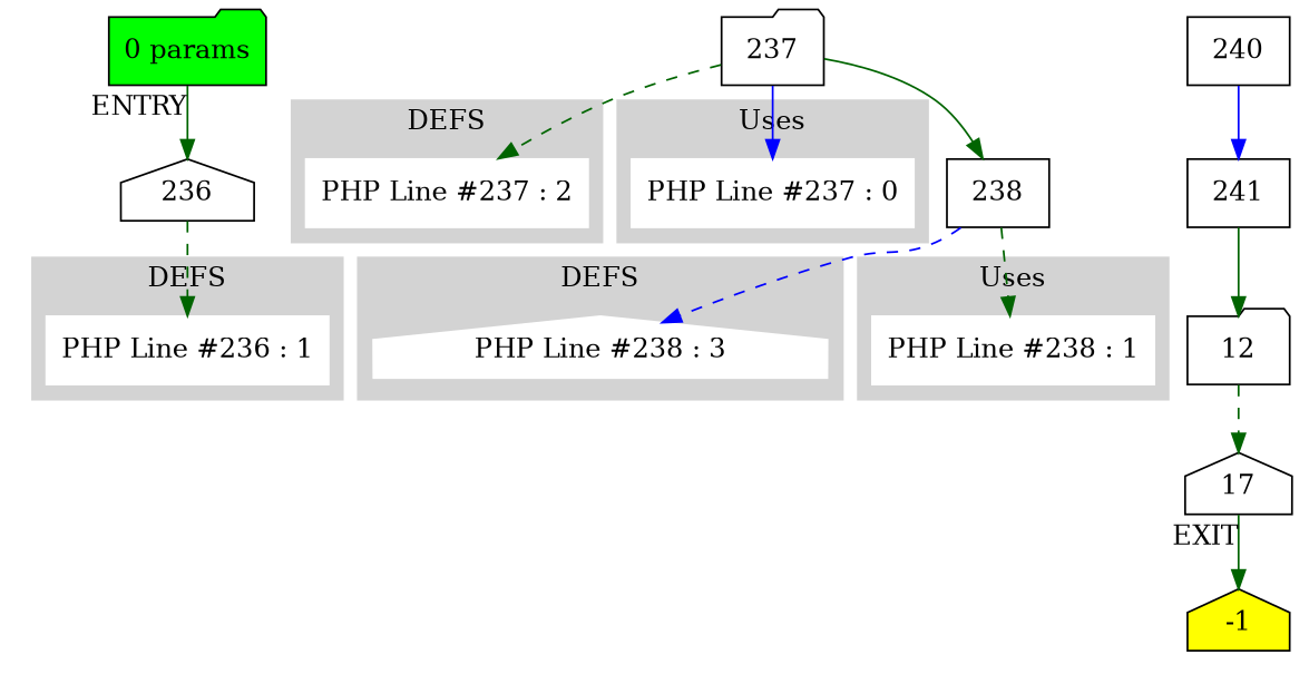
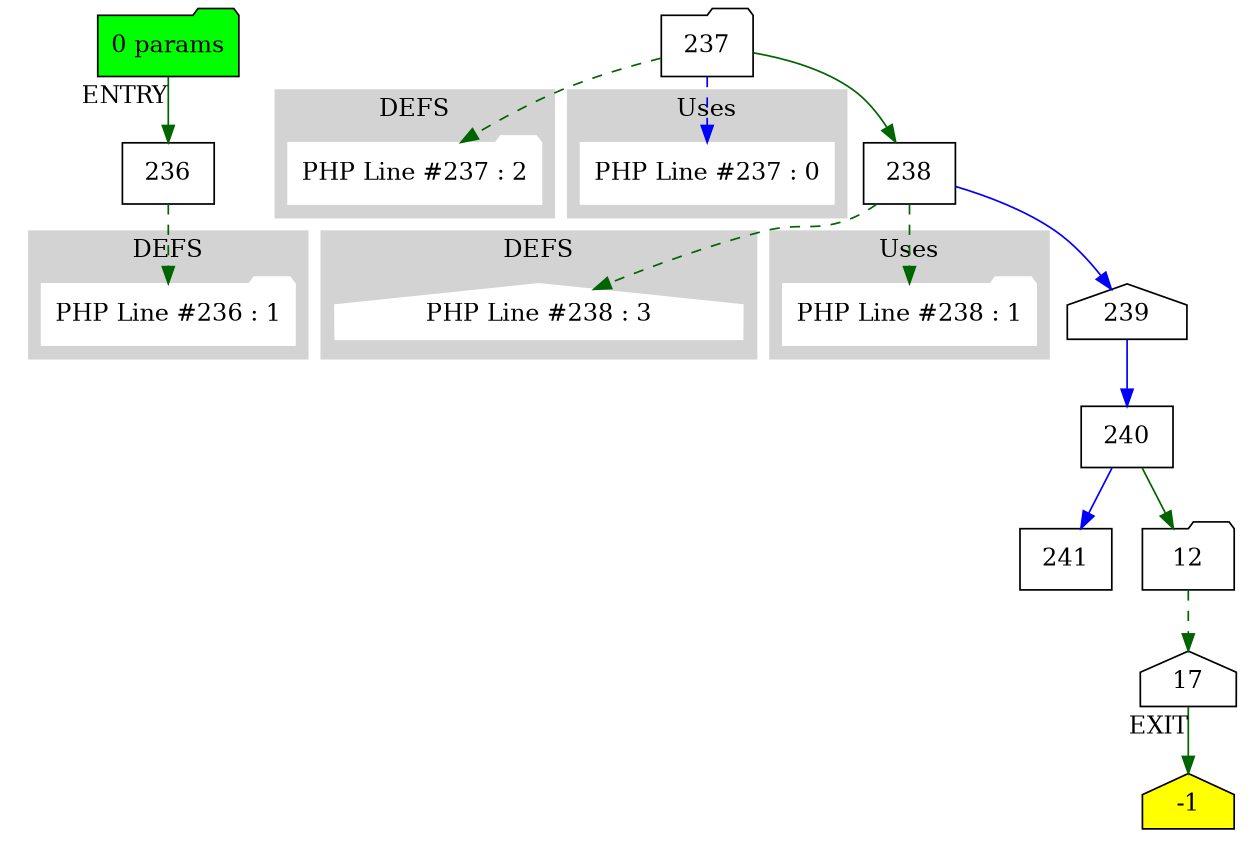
  digraph {
    node [shape=box]
    edge [color=darkgreen]
-   n1 [color=white label="PHP Line #236 : 1" style=filled]
+   n1 [color=white label="PHP Line #236 : 1" shape=folder style=filled]
    n2 [color=white label="PHP Line #238 : 3" shape=house style=filled]
-   n3 [color=white label="PHP Line #237 : 2" style=filled]
+   n3 [color=white label="PHP Line #237 : 2" shape=folder style=filled]
    n4 [color=white label="PHP Line #237 : 0" style=filled]
-   n5 [color=white label="PHP Line #238 : 1" style=filled]
-   n6 [label=236 shape=house]
+   n5 [color=white label="PHP Line #238 : 1" shape=folder style=filled]
+   n6 [label=236]
    n7 [label=237 shape=folder]
    n8 [label=238]
+   n9 [label=239 shape=house]
    n10 [label=240]
    n11 [label=241]
    n12 [label=12 shape=folder]
    n13 [label=17 shape=house]
    -1 [fillcolor=yellow shape=house style=filled]
    n15 [fillcolor=green label="0 params" shape=folder style=filled]
    subgraph cluster_1 {
      color=lightgrey
      label=DEFS
      style=filled
      n1
    }
    subgraph cluster_2 {
      color=lightgrey
      label=DEFS
      style=filled
      n2
    }
    subgraph cluster_3 {
      color=lightgrey
      label=DEFS
      style=filled
      n3
    }
    subgraph cluster_4 {
      color=lightgrey
      label=Uses
      style=filled
      n4
    }
    subgraph cluster_5 {
      color=lightgrey
      label=Uses
      style=filled
      n5
    }
    n6 -> n1 [style=dashed]
    n7 -> n3 [style=dashed]
-   n7 -> n4 [color=blue style=solid]
+   n7 -> n4 [color=blue style=dashed]
    n7 -> n8
-   n8 -> n2 [color=blue style=dashed]
+   n8 -> n2 [style=dashed]
    n8 -> n5 [style=dashed]
+   n8 -> n9 [color=blue]
+   n9 -> n10 [color=blue]
    n10 -> n11 [color=blue]
-   n11 -> n12
+   n10 -> n12
    n12 -> n13 [style=dashed]
    n13 -> -1 [xlabel=EXIT]
    n15 -> n6 [xlabel=ENTRY]
  }
